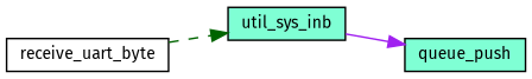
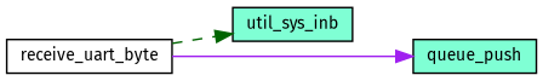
  digraph {
    fontname="Fira Sans"
    rankdir=LR
    node [color=black fillcolor=aquamarine fontname="Fira Sans" fontsize=10 shape=record style=filled]
    edge [fontname="Fira Sans" fontsize=10 labelfontname=Helvetica labelfontsize=10]
    n1 [fillcolor=white fontcolor=black height=0.2 label=receive_uart_byte width=0.4]
    n2 [height=0.2 label=util_sys_inb width=0.4]
    n3 [height=0.2 label=queue_push width=0.4]
    n1 -> n2 [color=darkgreen style=dashed]
-   n2 -> n3 [color=purple style=solid]
+   n1 -> n3 [color=purple style=solid]
  }
